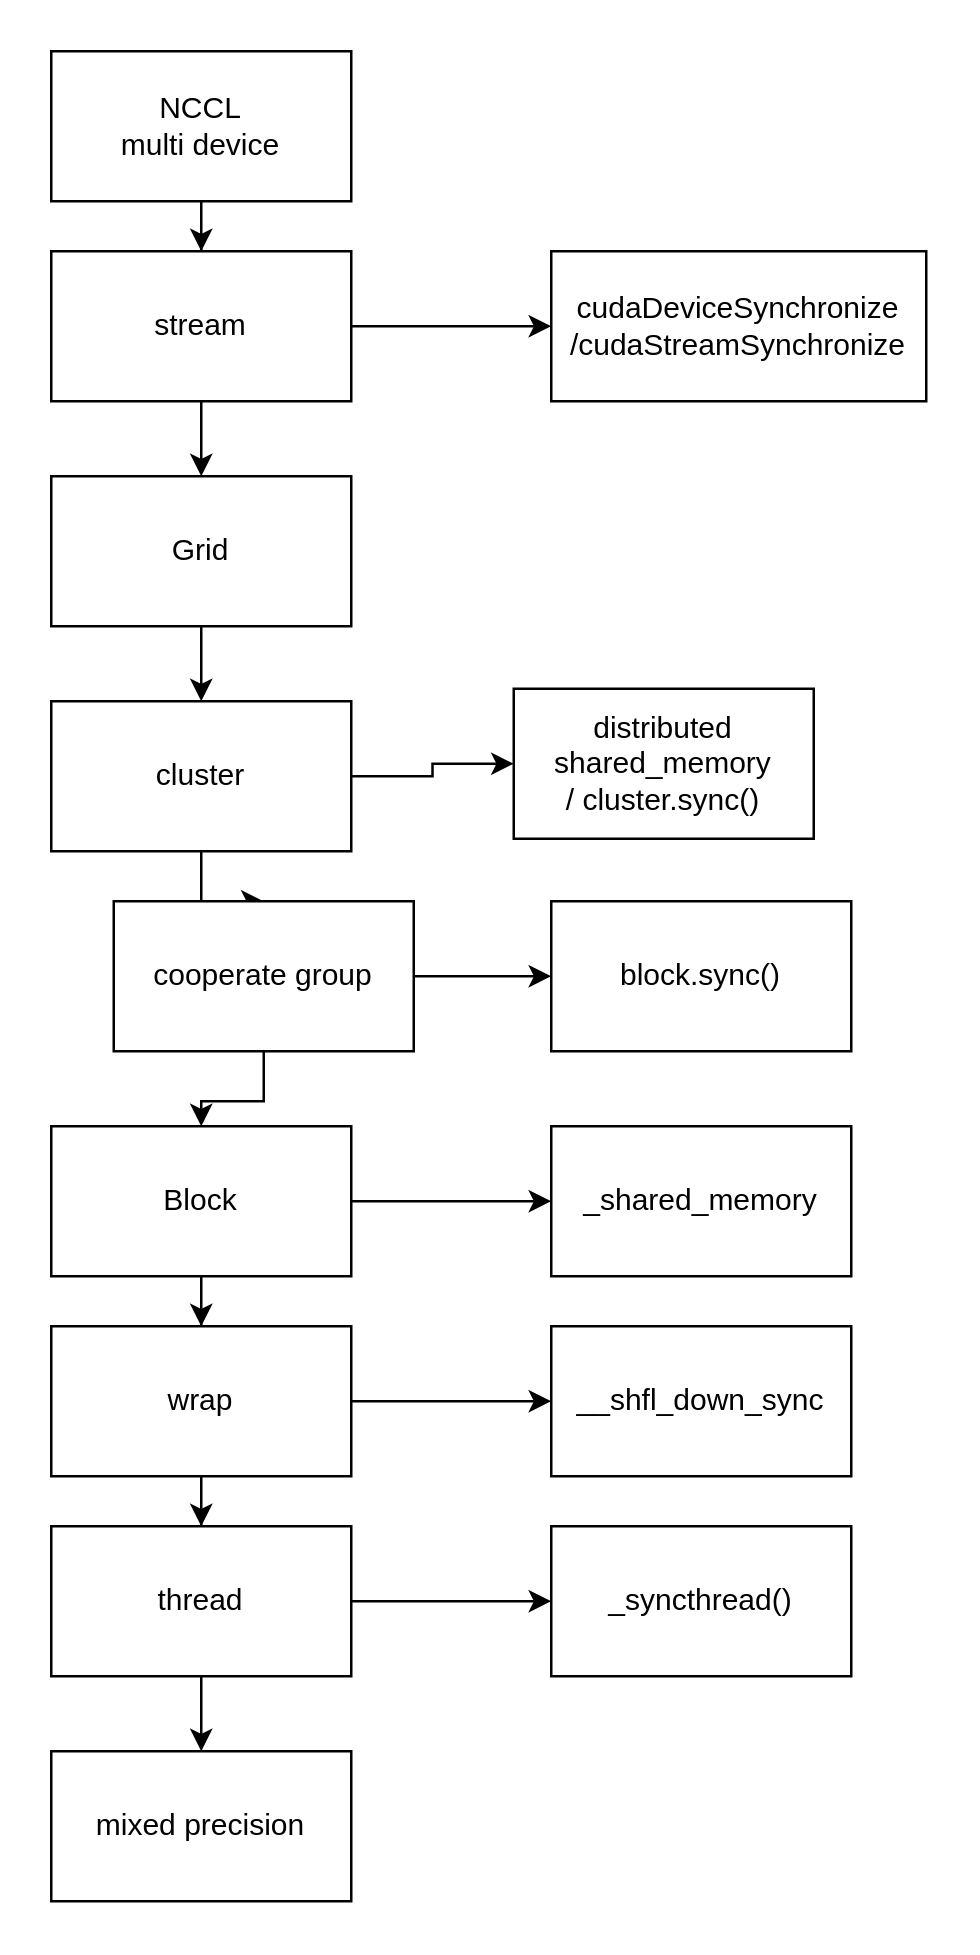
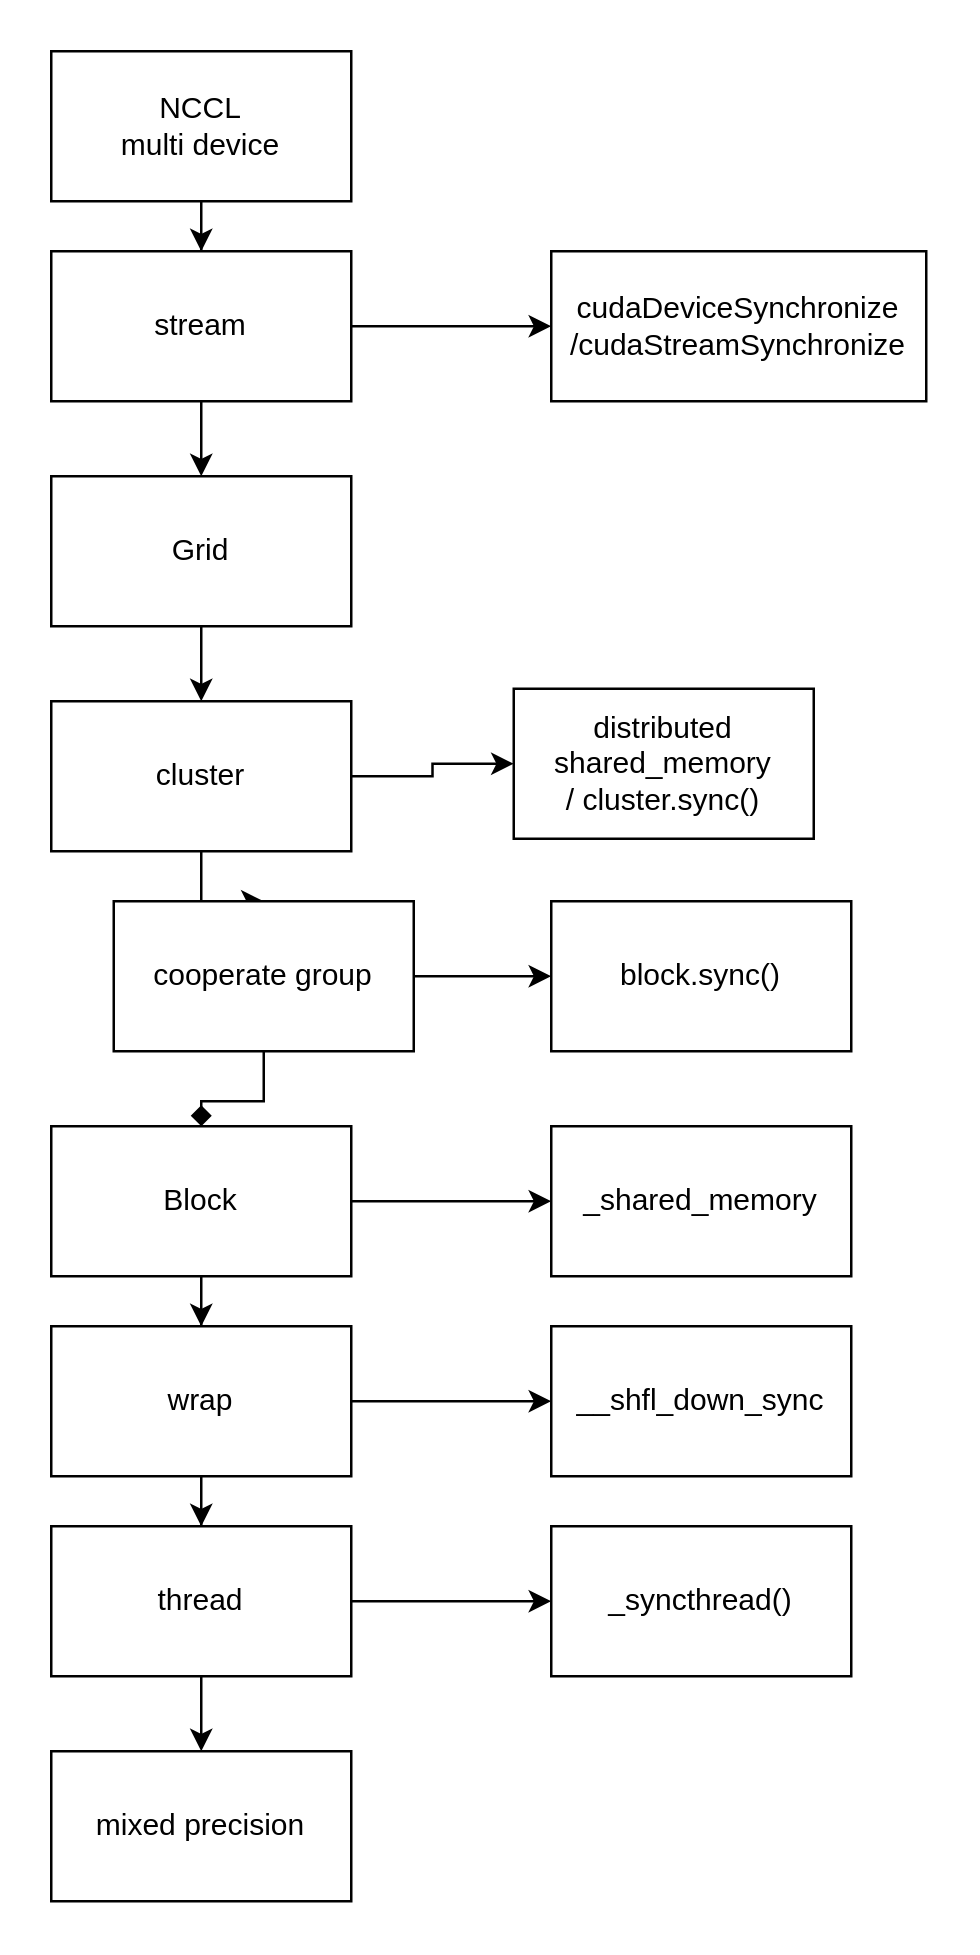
  <mxCell id="0" />
  <mxCell id="1" parent="0" />
  <mxCell id="2" value="" style="edgeStyle=orthogonalEdgeStyle;rounded=0;orthogonalLoop=1;jettySize=auto;html=1;" edge="1" parent="1" source="3" target="6"><mxGeometry relative="1" as="geometry" /></mxCell>
  <mxCell id="3" value="NCCL&lt;br&gt;multi device" style="rounded=0;whiteSpace=wrap;html=1;" vertex="1" parent="1"><mxGeometry x="20" y="20" width="120" height="60" as="geometry" /></mxCell>
  <mxCell id="4" value="" style="edgeStyle=orthogonalEdgeStyle;rounded=0;orthogonalLoop=1;jettySize=auto;html=1;" edge="1" parent="1" source="6" target="8"><mxGeometry relative="1" as="geometry" /></mxCell>
  <mxCell id="5" value="" style="edgeStyle=orthogonalEdgeStyle;rounded=0;orthogonalLoop=1;jettySize=auto;html=1;" edge="1" parent="1" source="6" target="29"><mxGeometry relative="1" as="geometry" /></mxCell>
  <mxCell id="6" value="stream" style="whiteSpace=wrap;html=1;rounded=0;" vertex="1" parent="1"><mxGeometry x="20" y="100" width="120" height="60" as="geometry" /></mxCell>
  <mxCell id="7" value="" style="edgeStyle=orthogonalEdgeStyle;rounded=0;orthogonalLoop=1;jettySize=auto;html=1;" edge="1" parent="1" source="8" target="11"><mxGeometry relative="1" as="geometry" /></mxCell>
  <mxCell id="8" value="Grid" style="whiteSpace=wrap;html=1;rounded=0;" vertex="1" parent="1"><mxGeometry x="20" y="190" width="120" height="60" as="geometry" /></mxCell>
  <mxCell id="9" value="" style="edgeStyle=orthogonalEdgeStyle;rounded=0;orthogonalLoop=1;jettySize=auto;html=1;" edge="1" parent="1" source="11" target="14"><mxGeometry relative="1" as="geometry" /></mxCell>
  <mxCell id="10" value="" style="edgeStyle=orthogonalEdgeStyle;rounded=0;orthogonalLoop=1;jettySize=auto;html=1;" edge="1" parent="1" source="11" target="28"><mxGeometry relative="1" as="geometry" /></mxCell>
  <mxCell id="11" value="cluster" style="whiteSpace=wrap;html=1;rounded=0;" vertex="1" parent="1"><mxGeometry x="20" y="280" width="120" height="60" as="geometry" /></mxCell>
- <mxCell id="12" value="" style="edgeStyle=orthogonalEdgeStyle;rounded=0;orthogonalLoop=1;jettySize=auto;html=1;" edge="1" parent="1" source="14" target="17"><mxGeometry relative="1" as="geometry" /></mxCell>
+ <mxCell id="12" value="" style="edgeStyle=orthogonalEdgeStyle;rounded=0;orthogonalLoop=1;jettySize=auto;html=1;endArrow=diamond;" edge="1" parent="1" source="14" target="17"><mxGeometry relative="1" as="geometry" /></mxCell>
  <mxCell id="13" value="" style="edgeStyle=orthogonalEdgeStyle;rounded=0;orthogonalLoop=1;jettySize=auto;html=1;" edge="1" parent="1" source="14" target="27"><mxGeometry relative="1" as="geometry" /></mxCell>
  <mxCell id="14" value="cooperate group" style="whiteSpace=wrap;html=1;rounded=0;" vertex="1" parent="1"><mxGeometry x="45" y="360" width="120" height="60" as="geometry" /></mxCell>
  <mxCell id="15" value="" style="edgeStyle=orthogonalEdgeStyle;rounded=0;orthogonalLoop=1;jettySize=auto;html=1;" edge="1" parent="1" source="17" target="20"><mxGeometry relative="1" as="geometry" /></mxCell>
  <mxCell id="16" value="" style="edgeStyle=orthogonalEdgeStyle;rounded=0;orthogonalLoop=1;jettySize=auto;html=1;" edge="1" parent="1" source="17" target="26"><mxGeometry relative="1" as="geometry" /></mxCell>
  <mxCell id="17" value="Block" style="whiteSpace=wrap;html=1;rounded=0;" vertex="1" parent="1"><mxGeometry x="20" y="450" width="120" height="60" as="geometry" /></mxCell>
  <mxCell id="18" value="" style="edgeStyle=orthogonalEdgeStyle;rounded=0;orthogonalLoop=1;jettySize=auto;html=1;" edge="1" parent="1" source="20" target="23"><mxGeometry relative="1" as="geometry" /></mxCell>
  <mxCell id="19" value="" style="edgeStyle=orthogonalEdgeStyle;rounded=0;orthogonalLoop=1;jettySize=auto;html=1;" edge="1" parent="1" source="20" target="30"><mxGeometry relative="1" as="geometry" /></mxCell>
  <mxCell id="20" value="wrap" style="whiteSpace=wrap;html=1;rounded=0;" vertex="1" parent="1"><mxGeometry x="20" y="530" width="120" height="60" as="geometry" /></mxCell>
  <mxCell id="21" value="" style="edgeStyle=orthogonalEdgeStyle;rounded=0;orthogonalLoop=1;jettySize=auto;html=1;" edge="1" parent="1" source="23" target="24"><mxGeometry relative="1" as="geometry" /></mxCell>
  <mxCell id="22" value="" style="edgeStyle=orthogonalEdgeStyle;rounded=0;orthogonalLoop=1;jettySize=auto;html=1;" edge="1" parent="1" source="23" target="25"><mxGeometry relative="1" as="geometry" /></mxCell>
  <mxCell id="23" value="thread" style="whiteSpace=wrap;html=1;rounded=0;" vertex="1" parent="1"><mxGeometry x="20" y="610" width="120" height="60" as="geometry" /></mxCell>
  <mxCell id="24" value="mixed precision" style="whiteSpace=wrap;html=1;rounded=0;" vertex="1" parent="1"><mxGeometry x="20" y="700" width="120" height="60" as="geometry" /></mxCell>
  <mxCell id="25" value="_syncthread()" style="whiteSpace=wrap;html=1;rounded=0;" vertex="1" parent="1"><mxGeometry x="220" y="610" width="120" height="60" as="geometry" /></mxCell>
  <mxCell id="26" value="_shared_memory" style="whiteSpace=wrap;html=1;rounded=0;" vertex="1" parent="1"><mxGeometry x="220" y="450" width="120" height="60" as="geometry" /></mxCell>
  <mxCell id="27" value="block.sync()" style="whiteSpace=wrap;html=1;rounded=0;" vertex="1" parent="1"><mxGeometry x="220" y="360" width="120" height="60" as="geometry" /></mxCell>
  <mxCell id="28" value="distributed&lt;br&gt;shared_memory&lt;br&gt;/&amp;nbsp;cluster.sync()" style="whiteSpace=wrap;html=1;rounded=0;" vertex="1" parent="1"><mxGeometry x="205" y="275" width="120" height="60" as="geometry" /></mxCell>
  <mxCell id="29" value="cudaDeviceSynchronize&lt;br&gt;/cudaStreamSynchronize" style="whiteSpace=wrap;html=1;rounded=0;" vertex="1" parent="1"><mxGeometry x="220" y="100" width="150" height="60" as="geometry" /></mxCell>
  <mxCell id="30" value="__shfl_down_sync" style="whiteSpace=wrap;html=1;rounded=0;" vertex="1" parent="1"><mxGeometry x="220" y="530" width="120" height="60" as="geometry" /></mxCell>
